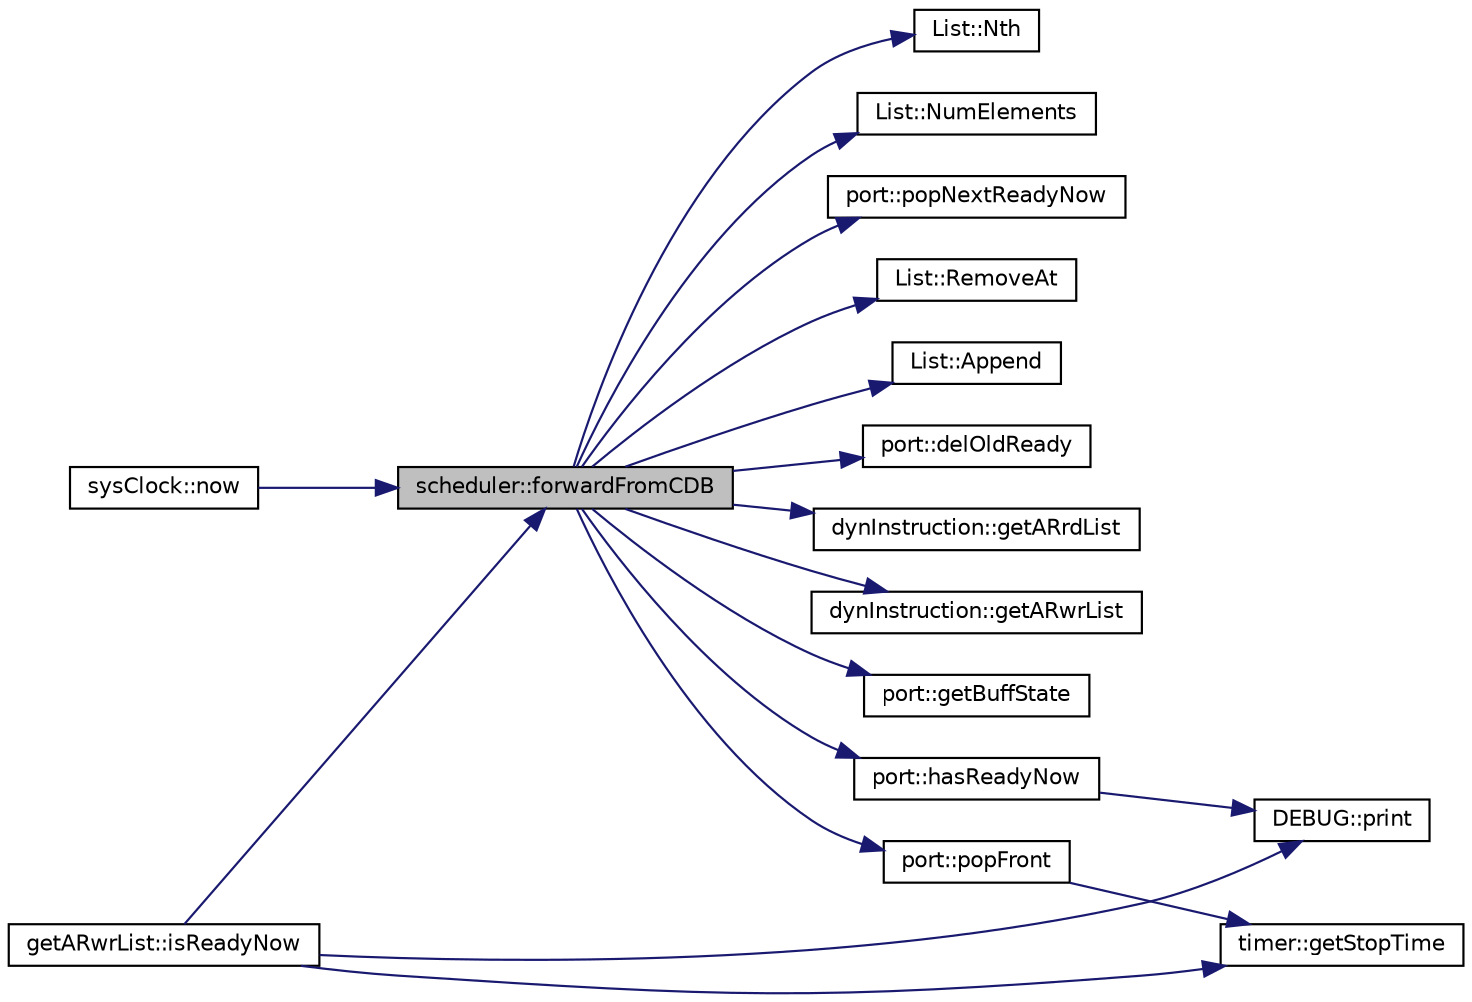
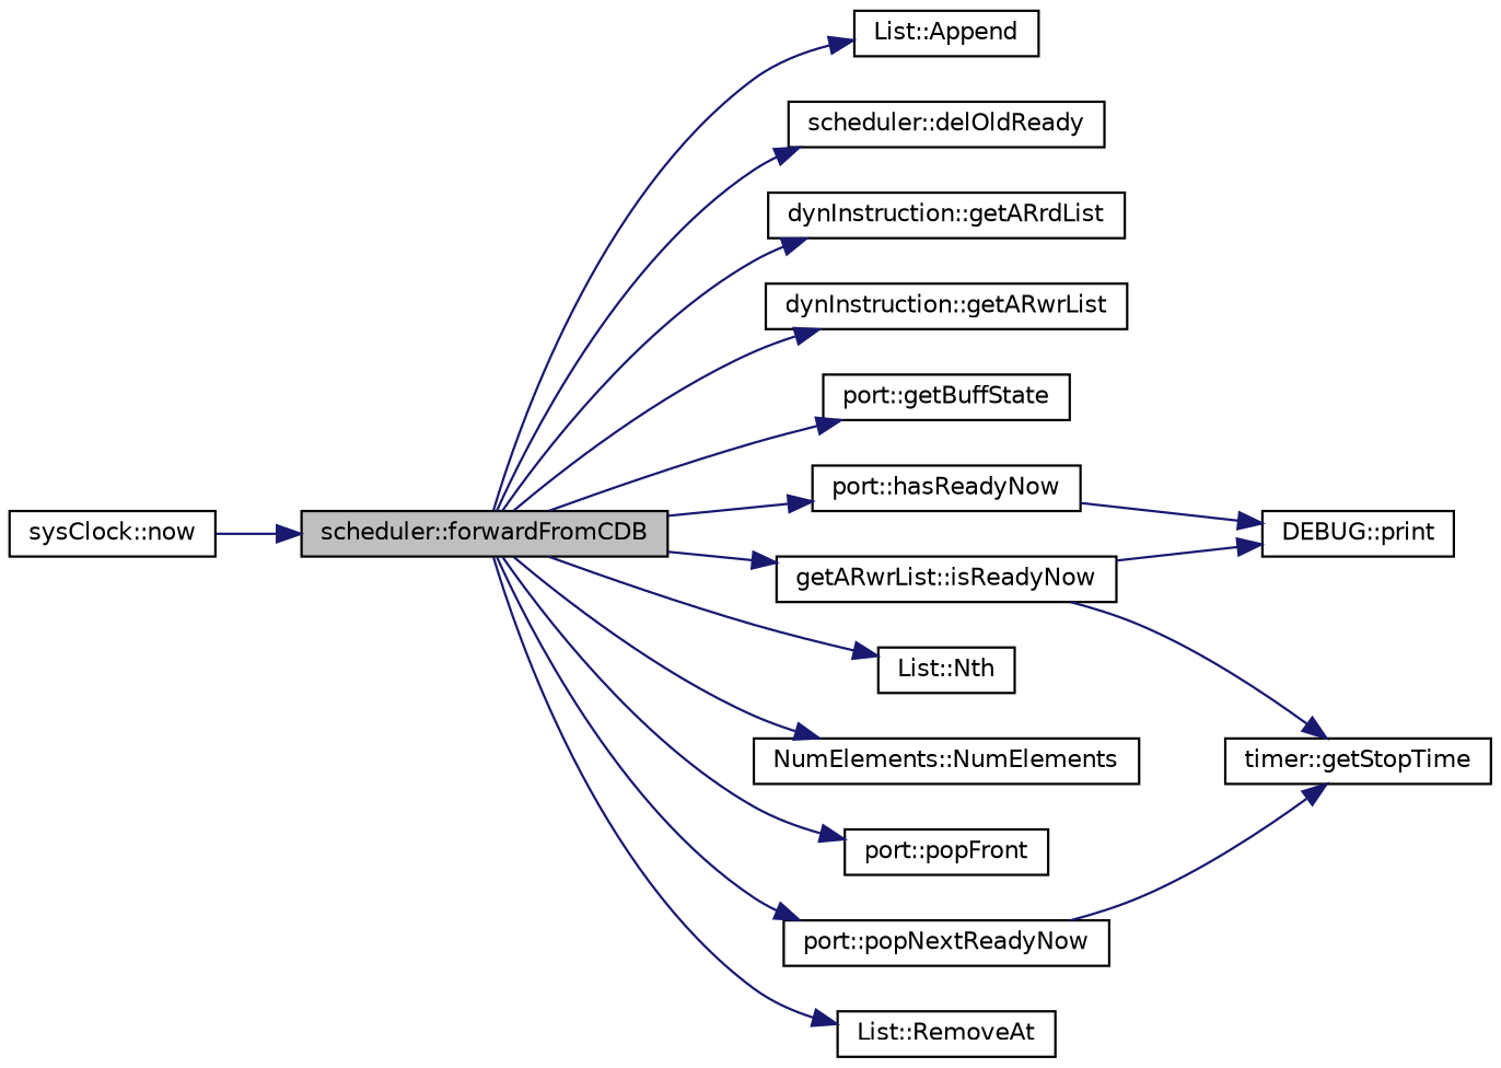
  digraph {
    rankdir=LR
    node [color=black fillcolor=white fontname=Helvetica fontsize=10 shape=record style=filled]
    edge [color=midnightblue fontname=Helvetica fontsize=10 labelfontname=Helvetica labelfontsize=10 style=solid]
    n1 [fillcolor=grey75 fontcolor=black height=0.2 label="scheduler::forwardFromCDB" width=0.4]
    n2 [height=0.2 label="List::Append" width=0.4]
-   n3 [height=0.2 label="port::delOldReady" width=0.4]
+   n3 [height=0.2 label="scheduler::delOldReady" width=0.4]
    n4 [height=0.2 label="dynInstruction::getARrdList" width=0.4]
    n5 [height=0.2 label="dynInstruction::getARwrList" width=0.4]
    n6 [height=0.2 label="port::getBuffState" width=0.4]
    n7 [height=0.2 label="port::hasReadyNow" width=0.4]
    n8 [height=0.2 label="getARwrList::isReadyNow" width=0.4]
    n9 [height=0.2 label="List::Nth" width=0.4]
-   n10 [height=0.2 label="List::NumElements" width=0.4]
+   n10 [height=0.2 label="NumElements::NumElements" width=0.4]
    n11 [height=0.2 label="port::popFront" width=0.4]
    n12 [height=0.2 label="port::popNextReadyNow" width=0.4]
    n13 [height=0.2 label="List::RemoveAt" width=0.4]
    n14 [height=0.2 label="DEBUG::print" width=0.4]
    n15 [height=0.2 label="timer::getStopTime" width=0.4]
    n16 [height=0.2 label="sysClock::now" width=0.4]
    n1 -> n2
    n1 -> n3
    n1 -> n4
    n1 -> n5
    n1 -> n6
    n1 -> n7
-   n8 -> n1
+   n1 -> n8
    n1 -> n9
    n1 -> n10
    n1 -> n11
    n1 -> n12
    n1 -> n13
    n7 -> n14
    n8 -> n14
    n8 -> n15
-   n11 -> n15
+   n12 -> n15
    n16 -> n1
  }
